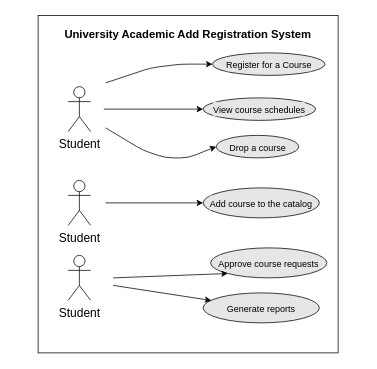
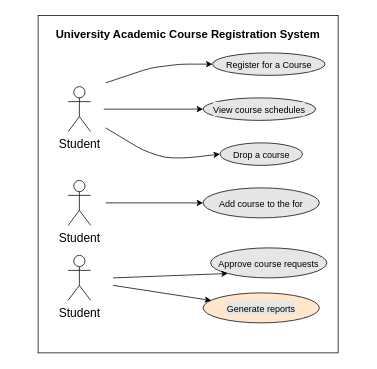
  <mxCell id="0" />
  <mxCell id="1" parent="0" />
  <mxCell id="2" value="" style="rounded=0;whiteSpace=wrap;html=1;" vertex="1" parent="1"><mxGeometry x="50" y="20" width="400" height="450" as="geometry" /></mxCell>
  <mxCell id="3" value="&lt;font style=&quot;font-size: 16px;&quot;&gt;Student&lt;/font&gt;" style="shape=umlActor;verticalLabelPosition=bottom;verticalAlign=top;html=1;outlineConnect=0;" vertex="1" parent="1"><mxGeometry x="90" y="240" width="30" height="60" as="geometry" /></mxCell>
  <mxCell id="4" value="&lt;font style=&quot;font-size: 16px;&quot;&gt;Student&lt;/font&gt;" style="shape=umlActor;verticalLabelPosition=bottom;verticalAlign=top;html=1;outlineConnect=0;" vertex="1" parent="1"><mxGeometry x="90" y="340" width="30" height="60" as="geometry" /></mxCell>
  <mxCell id="5" value="&lt;font style=&quot;font-size: 12px;&quot;&gt;Register for a Course&lt;/font&gt;" style="ellipse;whiteSpace=wrap;html=1;labelBackgroundColor=#E6E6E6;fontSize=16;fontColor=#000000;fillColor=#E6E6E6;" vertex="1" parent="1"><mxGeometry x="282.5" y="70" width="150" height="30" as="geometry" /></mxCell>
  <mxCell id="6" value="&lt;font style=&quot;font-size: 12px;&quot;&gt;View course schedules&lt;/font&gt;&lt;span style=&quot;color: rgba(0, 0, 0, 0); font-family: monospace; font-size: 0px; text-align: start; background-color: rgb(42, 37, 47);&quot;&gt;%3CmxGraphModel%3E%3Croot%3E%3CmxCell%20id%3D%220%22%2F%3E%3CmxCell%20id%3D%221%22%20parent%3D%220%22%2F%3E%3CmxCell%20id%3D%222%22%20value%3D%22%26lt%3Bfont%20style%3D%26quot%3Bfont-size%3A%2012px%3B%26quot%3B%26gt%3BRegister%20for%20a%20Course%26lt%3B%2Ffont%26gt%3B%22%20style%3D%22ellipse%3BwhiteSpace%3Dwrap%3Bhtml%3D1%3BlabelBackgroundColor%3D%23E6E6E6%3BfontSize%3D16%3BfontColor%3D%23000000%3BfillColor%3D%23E6E6E6%3B%22%20vertex%3D%221%22%20parent%3D%221%22%3E%3CmxGeometry%20x%3D%22260%22%20y%3D%22320%22%20width%3D%22155%22%20height%3D%2240%22%20as%3D%22geometry%22%2F%3E%3C%2FmxCell%3E%3C%2Froot%3E%3C%2FmxGraphModel%3E&lt;/span&gt;" style="ellipse;whiteSpace=wrap;html=1;labelBackgroundColor=#E6E6E6;fontSize=16;fontColor=#000000;fillColor=#E6E6E6;" vertex="1" parent="1"><mxGeometry x="270" y="130" width="150" height="30" as="geometry" /></mxCell>
- <mxCell id="7" value="&lt;font style=&quot;font-size: 12px;&quot;&gt;Drop a course&lt;/font&gt;" style="ellipse;whiteSpace=wrap;html=1;labelBackgroundColor=#E6E6E6;fontSize=16;fontColor=#000000;fillColor=#E6E6E6;" vertex="1" parent="1"><mxGeometry x="287.5" y="180" width="110" height="30" as="geometry" /></mxCell>
- <mxCell id="8" value="&lt;font style=&quot;font-size: 12px;&quot;&gt;Add course to the catalog&lt;/font&gt;" style="ellipse;whiteSpace=wrap;html=1;labelBackgroundColor=#E6E6E6;fontSize=16;fontColor=#000000;fillColor=#E6E6E6;" vertex="1" parent="1"><mxGeometry x="270" y="250" width="155" height="40" as="geometry" /></mxCell>
+ <mxCell id="7" value="&lt;font style=&quot;font-size: 12px;&quot;&gt;Drop a course&lt;/font&gt;" style="ellipse;whiteSpace=wrap;html=1;labelBackgroundColor=#E6E6E6;fontSize=16;fontColor=#000000;fillColor=#E6E6E6;" vertex="1" parent="1"><mxGeometry x="292.5" y="190" width="110" height="30" as="geometry" /></mxCell>
+ <mxCell id="8" value="&lt;font style=&quot;font-size: 12px;&quot;&gt;Add course to the for&lt;/font&gt;" style="ellipse;whiteSpace=wrap;html=1;labelBackgroundColor=#E6E6E6;fontSize=16;fontColor=#000000;fillColor=#E6E6E6;" vertex="1" parent="1"><mxGeometry x="270" y="250" width="155" height="40" as="geometry" /></mxCell>
  <mxCell id="9" value="&lt;font style=&quot;font-size: 12px;&quot;&gt;Approve course requests&lt;/font&gt;" style="ellipse;whiteSpace=wrap;html=1;labelBackgroundColor=#E6E6E6;fontSize=16;fontColor=#000000;fillColor=#E6E6E6;" vertex="1" parent="1"><mxGeometry x="280" y="330" width="155" height="40" as="geometry" /></mxCell>
- <mxCell id="10" value="&lt;font style=&quot;font-size: 12px;&quot;&gt;Generate reports&lt;/font&gt;" style="ellipse;whiteSpace=wrap;html=1;labelBackgroundColor=#E6E6E6;fontSize=16;fontColor=#000000;fillColor=#E6E6E6;" vertex="1" parent="1"><mxGeometry x="270" y="390" width="155" height="40" as="geometry" /></mxCell>
+ <mxCell id="10" value="&lt;font style=&quot;font-size: 12px;&quot;&gt;Generate reports&lt;/font&gt;" style="ellipse;whiteSpace=wrap;html=1;labelBackgroundColor=#E6E6E6;fontSize=16;fontColor=#000000;fillColor=#ffe6cc;" vertex="1" parent="1"><mxGeometry x="270" y="390" width="155" height="40" as="geometry" /></mxCell>
  <mxCell id="11" value="" style="endArrow=classic;html=1;fontSize=12;fontColor=#000000;entryX=0;entryY=0.5;entryDx=0;entryDy=0;" edge="1" parent="1" target="5"><mxGeometry width="50" height="50" relative="1" as="geometry"><mxPoint x="140" y="110" as="sourcePoint" /><mxPoint x="190" y="60" as="targetPoint" /><Array as="points"><mxPoint x="200" y="90" /><mxPoint x="240" y="85" /></Array></mxGeometry></mxCell>
  <mxCell id="12" value="" style="endArrow=classic;html=1;fontSize=12;fontColor=#000000;entryX=0;entryY=0.5;entryDx=0;entryDy=0;" edge="1" parent="1" target="6"><mxGeometry width="50" height="50" relative="1" as="geometry"><mxPoint x="137.5" y="145" as="sourcePoint" /><mxPoint x="317.5" y="250" as="targetPoint" /></mxGeometry></mxCell>
  <mxCell id="13" value="" style="endArrow=classic;html=1;fontSize=12;fontColor=#000000;entryX=0;entryY=0.5;entryDx=0;entryDy=0;" edge="1" parent="1" target="7"><mxGeometry width="50" height="50" relative="1" as="geometry"><mxPoint x="140" y="170" as="sourcePoint" /><mxPoint x="282.5" y="95" as="targetPoint" /><Array as="points"><mxPoint x="190" y="200" /><mxPoint x="220" y="210" /><mxPoint x="250" y="210" /></Array></mxGeometry></mxCell>
  <mxCell id="14" value="" style="endArrow=classic;html=1;fontSize=12;fontColor=#000000;entryX=0;entryY=0.5;entryDx=0;entryDy=0;" edge="1" parent="1" target="8"><mxGeometry width="50" height="50" relative="1" as="geometry"><mxPoint x="140" y="270" as="sourcePoint" /><mxPoint x="220" y="260" as="targetPoint" /></mxGeometry></mxCell>
  <mxCell id="15" value="&lt;font style=&quot;font-size: 16px;&quot;&gt;Student&lt;/font&gt;" style="shape=umlActor;verticalLabelPosition=bottom;verticalAlign=top;html=1;outlineConnect=0;" vertex="1" parent="1"><mxGeometry x="90" y="115" width="30" height="60" as="geometry" /></mxCell>
  <mxCell id="16" value="" style="endArrow=classic;html=1;fontSize=12;fontColor=#000000;entryX=0;entryY=1;entryDx=0;entryDy=0;" edge="1" parent="1" target="9"><mxGeometry width="50" height="50" relative="1" as="geometry"><mxPoint x="150" y="370" as="sourcePoint" /><mxPoint x="240" y="360" as="targetPoint" /></mxGeometry></mxCell>
  <mxCell id="17" value="" style="endArrow=classic;html=1;fontSize=12;fontColor=#000000;entryX=0.07;entryY=0.253;entryDx=0;entryDy=0;entryPerimeter=0;" edge="1" parent="1" target="10"><mxGeometry width="50" height="50" relative="1" as="geometry"><mxPoint x="150" y="380" as="sourcePoint" /><mxPoint x="200" y="400" as="targetPoint" /></mxGeometry></mxCell>
- <mxCell id="18" value="&lt;b style=&quot;font-size: 15px;&quot;&gt;&lt;font style=&quot;font-size: 15px;&quot;&gt;University Academic Add Registration System&lt;/font&gt;&lt;/b&gt;" style="text;html=1;strokeColor=none;fillColor=none;align=center;verticalAlign=middle;whiteSpace=wrap;rounded=0;fontSize=15;" vertex="1" parent="1"><mxGeometry x="20" y="30" width="460" height="30" as="geometry" /></mxCell>
+ <mxCell id="18" value="&lt;b style=&quot;font-size: 15px;&quot;&gt;&lt;font style=&quot;font-size: 15px;&quot;&gt;University Academic Course Registration System&lt;/font&gt;&lt;/b&gt;" style="text;html=1;strokeColor=none;fillColor=none;align=center;verticalAlign=middle;whiteSpace=wrap;rounded=0;fontSize=15;" vertex="1" parent="1"><mxGeometry x="20" y="30" width="460" height="30" as="geometry" /></mxCell>
